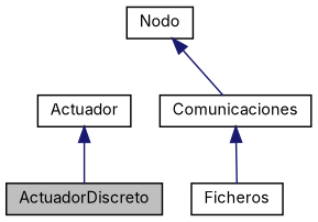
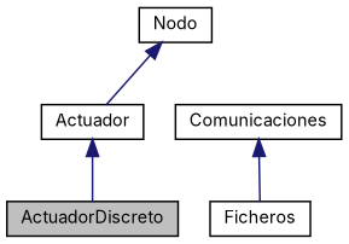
  digraph {
    fontname=Inter
    node [color=black fillcolor=white fontname=Inter fontsize=10 shape=record style=filled]
    edge [color=midnightblue dir=back fontname=Inter fontsize=10 labelfontname=Helvetica labelfontsize=10 style=solid]
    n1 [fillcolor=grey75 fontcolor=black height=0.2 label=ActuadorDiscreto width=0.4]
    n2 [height=0.2 label=Actuador width=0.4]
    n3 [height=0.2 label=Nodo width=0.4]
    n4 [height=0.2 label=Ficheros width=0.4]
    n5 [height=0.2 label=Comunicaciones width=0.4]
    n2 -> n1
-   n3 -> n5
+   n3 -> n2
    n5 -> n4
  }
